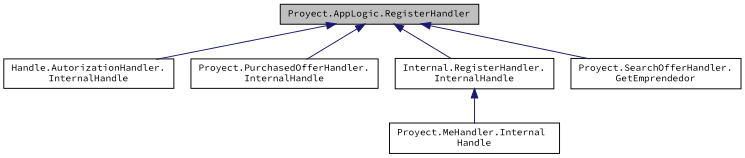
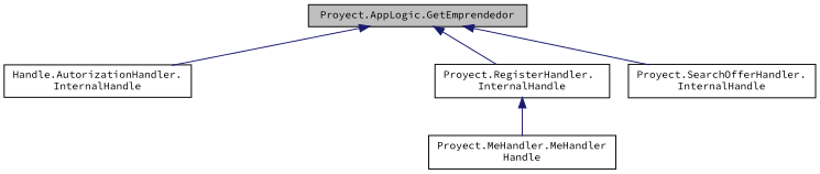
  digraph {
    fontname="Source Code Pro"
    rankdir=TB
    node [color=black fillcolor=white fontname="Source Code Pro" fontsize=10 shape=record style=filled]
    edge [color=midnightblue dir=back fontname="Source Code Pro" fontsize=10 labelfontname=Helvetica labelfontsize=10 style=solid]
-   n1 [fillcolor=grey75 fontcolor=black height=0.2 label="Proyect.AppLogic.RegisterHandler" width=0.4]
+   n1 [fillcolor=grey75 fontcolor=black height=0.2 label="Proyect.AppLogic.GetEmprendedor" width=0.4]
    n2 [height=0.2 label="Handle.AutorizationHandler.\lInternalHandle" width=0.4]
-   n3 [height=0.2 label="Proyect.PurchasedOfferHandler.\lInternalHandle" width=0.4]
-   n4 [height=0.2 label="Internal.RegisterHandler.\lInternalHandle" width=0.4]
-   n5 [height=0.2 label="Proyect.SearchOfferHandler.\lGetEmprendedor" width=0.4]
-   n6 [height=0.2 label="Proyect.MeHandler.Internal\lHandle" width=0.4]
+   n4 [height=0.2 label="Proyect.RegisterHandler.\lInternalHandle" width=0.4]
+   n5 [height=0.2 label="Proyect.SearchOfferHandler.\lInternalHandle" width=0.4]
+   n6 [height=0.2 label="Proyect.MeHandler.MeHandler\lHandle" width=0.4]
    n1 -> n2
-   n1 -> n3
    n1 -> n4
    n1 -> n5
    n4 -> n6
  }
